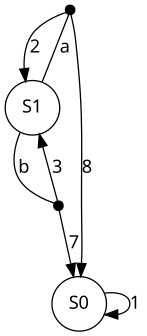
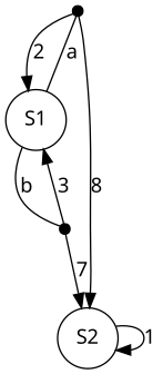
  digraph {
    fontname="Noto Sans"
    rankdir=TB
    node [fontname="Noto Sans" shape=point]
    edge [fontname="Noto Sans"]
    S1_a_intermediate [color=black width=0.1]
    S1 [shape=circle]
    S1_b_intermediate [color=black width=0.1]
-   S2 [shape=circle label=S0]
+   S2 [shape=circle]
    S1_a_intermediate -> S1 [label=2]
    S1_a_intermediate -> S2 [label=8]
    S1 -> S1_a_intermediate [arrowhead=none label=a]
    S1 -> S1_b_intermediate [arrowhead=none label=b]
    S1_b_intermediate -> S1 [label=3]
    S1_b_intermediate -> S2 [label=7]
    S2 -> S2 [label=1]
  }
